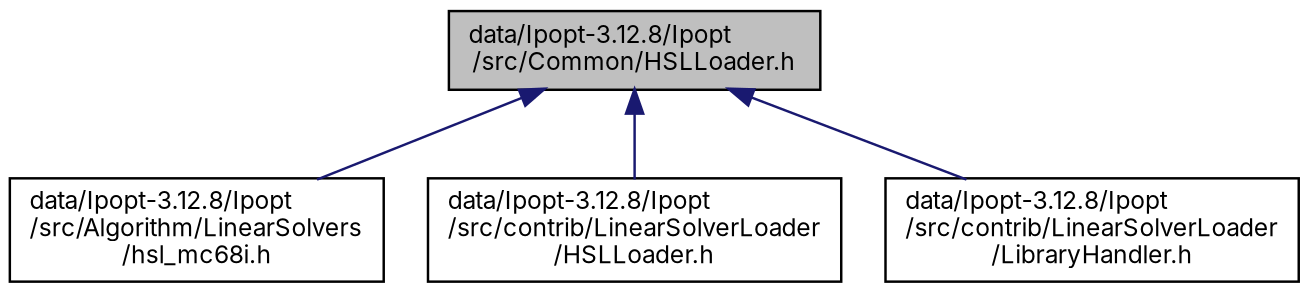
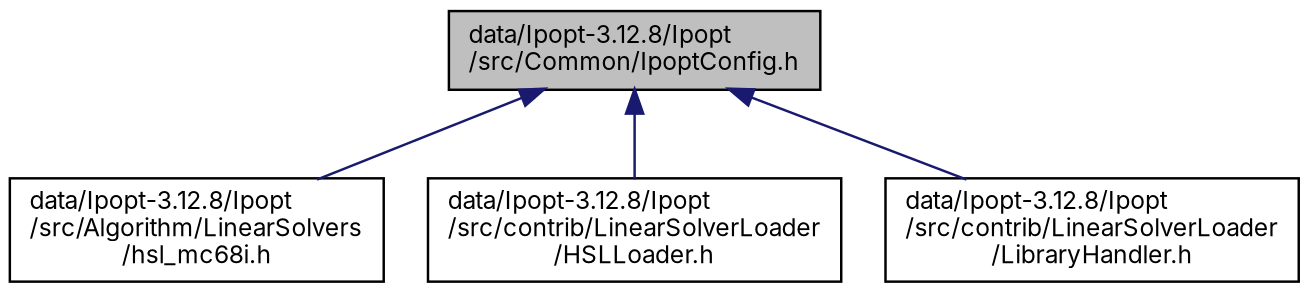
  digraph {
    fontname=Inter
    node [color=black fillcolor=white fontname=Inter fontsize=10 shape=record style=filled]
    edge [color=midnightblue dir=back fontname=Inter fontsize=10 labelfontname=Helvetica labelfontsize=10 style=solid]
-   n1 [fillcolor=grey75 fontcolor=black height=0.2 label="data/Ipopt-3.12.8/Ipopt\l/src/Common/HSLLoader.h" width=0.4]
+   n1 [fillcolor=grey75 fontcolor=black height=0.2 label="data/Ipopt-3.12.8/Ipopt\l/src/Common/IpoptConfig.h" width=0.4]
    n2 [height=0.2 label="data/Ipopt-3.12.8/Ipopt\l/src/Algorithm/LinearSolvers\l/hsl_mc68i.h" width=0.4]
    n3 [height=0.2 label="data/Ipopt-3.12.8/Ipopt\l/src/contrib/LinearSolverLoader\l/HSLLoader.h" width=0.4]
    n4 [height=0.2 label="data/Ipopt-3.12.8/Ipopt\l/src/contrib/LinearSolverLoader\l/LibraryHandler.h" width=0.4]
    n1 -> n2
    n1 -> n3
    n1 -> n4
  }
